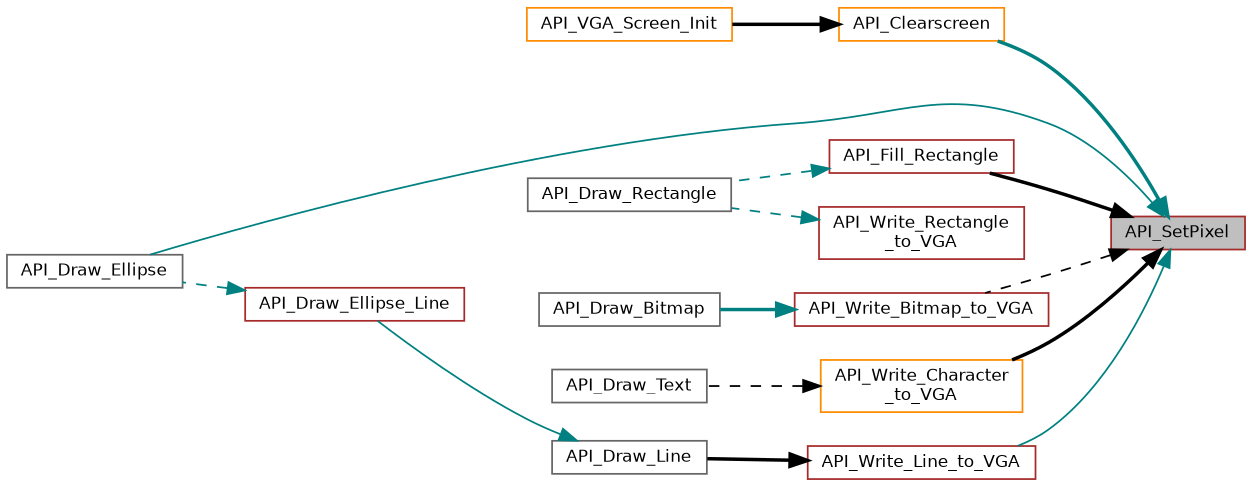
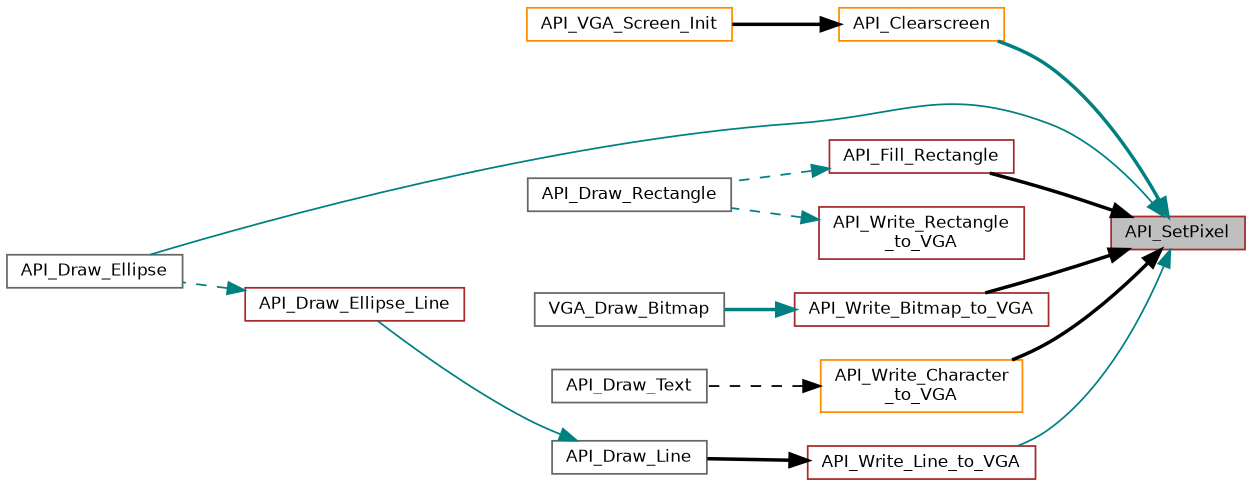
  digraph {
    rankdir=RL
    node [color=brown fillcolor=white fontname=Helvetica fontsize=10 shape=record style=filled]
    edge [color=teal dir=back fontname=Helvetica fontsize=10 labelfontname=Helvetica labelfontsize=10 style=bold]
    n1 [fillcolor=grey75 fontcolor=black height=0.2 label=API_SetPixel width=0.4]
    n2 [color=darkorange height=0.2 label=API_Clearscreen width=0.4]
    n3 [color=gray40 height=0.2 label=API_Draw_Ellipse width=0.4]
    n4 [height=0.2 label=API_Fill_Rectangle width=0.4]
    n5 [height=0.2 label=API_Write_Bitmap_to_VGA width=0.4]
    n6 [color=darkorange height=0.2 label="API_Write_Character\l_to_VGA" width=0.4]
    n7 [height=0.2 label=API_Write_Line_to_VGA width=0.4]
    n8 [color=darkorange height=0.2 label=API_VGA_Screen_Init width=0.4]
    n9 [color=gray40 height=0.2 label=API_Draw_Rectangle width=0.4]
-   n10 [color=gray40 height=0.2 label=API_Draw_Bitmap width=0.4]
+   n10 [color=gray40 height=0.2 label=VGA_Draw_Bitmap width=0.4]
    n11 [color=gray40 height=0.2 label=API_Draw_Text width=0.4]
    n12 [color=gray40 height=0.2 label=API_Draw_Line width=0.4]
    n13 [height=0.2 label=API_Draw_Ellipse_Line width=0.4]
    n14 [height=0.2 label="API_Write_Rectangle\l_to_VGA" width=0.4]
    n1 -> n2
    n1 -> n3 [style=solid]
    n1 -> n4 [color=black]
-   n1 -> n5 [color=black style=dashed]
+   n1 -> n5 [color=black]
    n1 -> n6 [color=black]
    n1 -> n7 [style=solid]
    n2 -> n8 [color=black]
    n4 -> n9 [style=dashed]
    n5 -> n10
    n6 -> n11 [color=black style=dashed]
    n7 -> n12 [color=black]
    n12 -> n13 [style=solid]
    n13 -> n3 [style=dashed]
    n14 -> n9 [style=dashed]
  }
